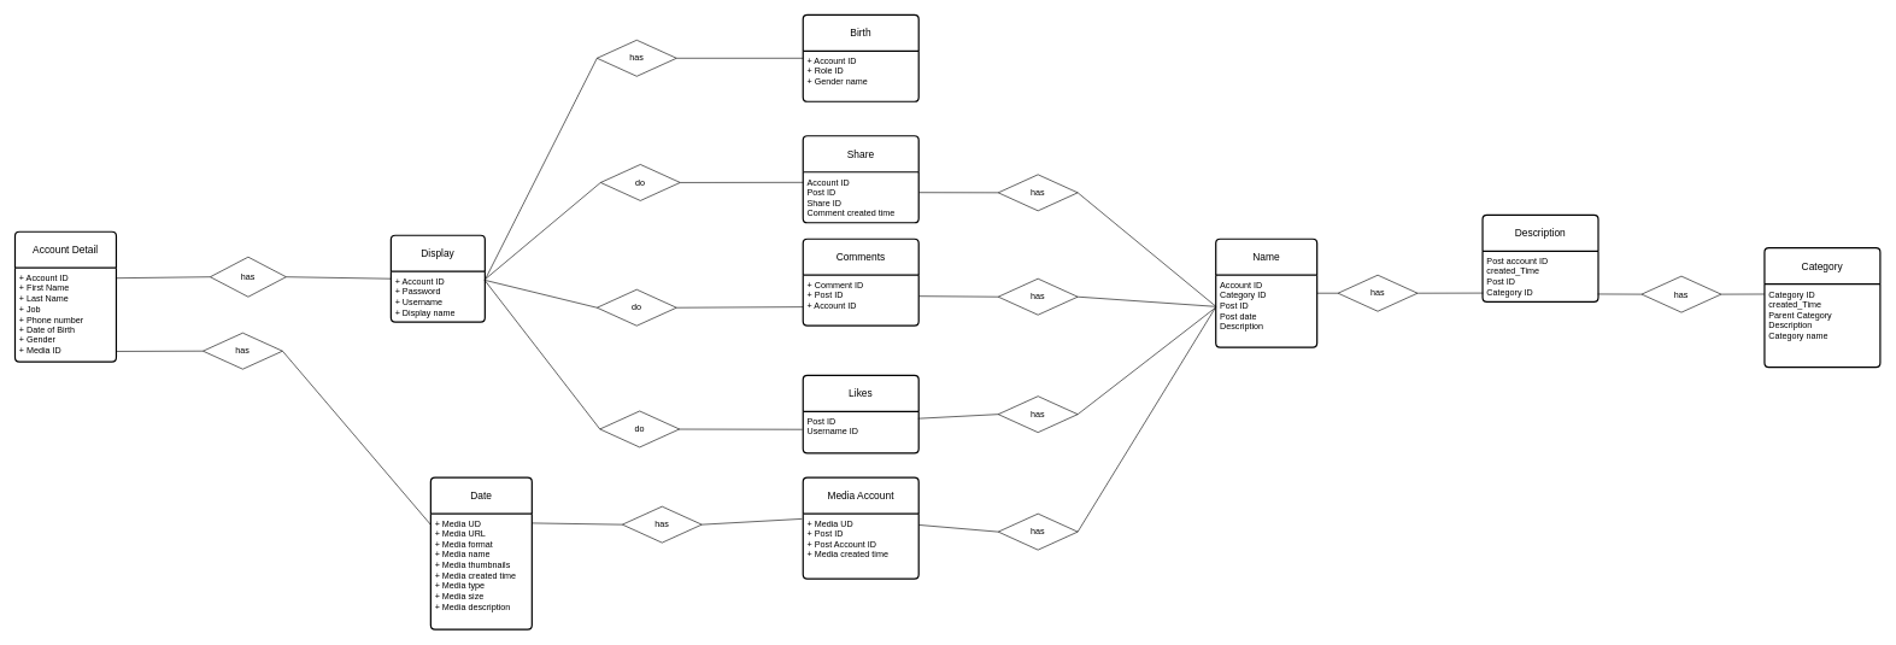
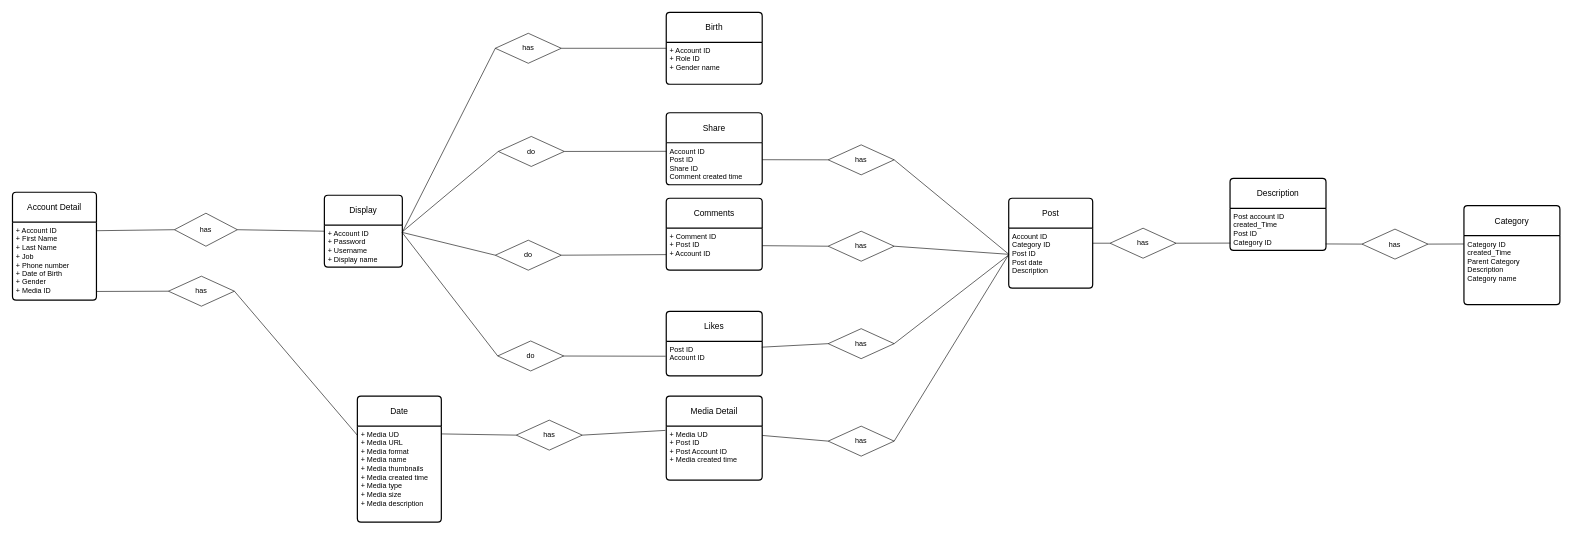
  <mxCell id="0" />
  <mxCell id="1" parent="0" />
  <mxCell id="2" value="Date" style="swimlane;childLayout=stackLayout;horizontal=1;startSize=50;horizontalStack=0;rounded=1;fontSize=14;fontStyle=0;strokeWidth=2;resizeParent=0;resizeLast=1;shadow=0;dashed=0;align=center;arcSize=4;whiteSpace=wrap;html=1;" vertex="1" parent="1"><mxGeometry x="595" y="660" width="140" height="210" as="geometry" /></mxCell>
  <mxCell id="3" value="+ Media UD&lt;br&gt;+ Media URL&lt;br&gt;+ Media format&lt;br&gt;+ Media name&lt;br&gt;+ Media thumbnails&lt;br&gt;+ Media created time&lt;br&gt;+ Media type&lt;br&gt;+ Media size&lt;br&gt;+ Media description" style="align=left;strokeColor=none;fillColor=none;spacingLeft=4;fontSize=12;verticalAlign=top;resizable=0;rotatable=0;part=1;html=1;" vertex="1" parent="2"><mxGeometry y="50" width="140" height="160" as="geometry" /></mxCell>
  <mxCell id="4" value="Birth" style="swimlane;childLayout=stackLayout;horizontal=1;startSize=50;horizontalStack=0;rounded=1;fontSize=14;fontStyle=0;strokeWidth=2;resizeParent=0;resizeLast=1;shadow=0;dashed=0;align=center;arcSize=4;whiteSpace=wrap;html=1;" vertex="1" parent="1"><mxGeometry x="1110" y="20" width="160" height="120" as="geometry" /></mxCell>
  <mxCell id="5" value="+ Account ID&lt;br&gt;+ Role ID&lt;br&gt;+ Gender name" style="align=left;strokeColor=none;fillColor=none;spacingLeft=4;fontSize=12;verticalAlign=top;resizable=0;rotatable=0;part=1;html=1;" vertex="1" parent="4"><mxGeometry y="50" width="160" height="70" as="geometry" /></mxCell>
  <mxCell id="6" value="Account Detail" style="swimlane;childLayout=stackLayout;horizontal=1;startSize=50;horizontalStack=0;rounded=1;fontSize=14;fontStyle=0;strokeWidth=2;resizeParent=0;resizeLast=1;shadow=0;dashed=0;align=center;arcSize=4;whiteSpace=wrap;html=1;" vertex="1" parent="1"><mxGeometry x="20" y="320" width="140" height="180" as="geometry"><mxRectangle x="-40" y="30" width="90" height="50" as="alternateBounds" /></mxGeometry></mxCell>
  <mxCell id="7" value="+ Account ID&lt;br&gt;+ First Name&lt;br&gt;+ Last Name&lt;br&gt;+ Job&lt;br&gt;+ Phone number&lt;br&gt;+ Date of Birth&lt;br&gt;+ Gender&lt;br&gt;+ Media ID" style="align=left;strokeColor=none;fillColor=none;spacingLeft=4;fontSize=12;verticalAlign=top;resizable=0;rotatable=0;part=1;html=1;" vertex="1" parent="6"><mxGeometry y="50" width="140" height="130" as="geometry" /></mxCell>
  <mxCell id="8" value="Display" style="swimlane;childLayout=stackLayout;horizontal=1;startSize=50;horizontalStack=0;rounded=1;fontSize=14;fontStyle=0;strokeWidth=2;resizeParent=0;resizeLast=1;shadow=0;dashed=0;align=center;arcSize=4;whiteSpace=wrap;html=1;" vertex="1" parent="1"><mxGeometry x="540" y="325" width="130" height="120" as="geometry" /></mxCell>
  <mxCell id="9" value="+ Account ID&lt;br&gt;+ Password&lt;br&gt;+ Username&lt;br&gt;+ Display name" style="align=left;strokeColor=none;fillColor=none;spacingLeft=4;fontSize=12;verticalAlign=top;resizable=0;rotatable=0;part=1;html=1;" vertex="1" parent="8"><mxGeometry y="50" width="130" height="70" as="geometry" /></mxCell>
  <mxCell id="10" style="rounded=0;orthogonalLoop=1;jettySize=auto;html=1;entryX=0;entryY=0.5;entryDx=0;entryDy=0;endArrow=none;endFill=0;exitX=1;exitY=0.5;exitDx=0;exitDy=0;" edge="1" parent="1" source="11" target="4"><mxGeometry relative="1" as="geometry" /></mxCell>
  <mxCell id="11" value="has" style="shape=rhombus;perimeter=rhombusPerimeter;whiteSpace=wrap;html=1;align=center;" vertex="1" parent="1"><mxGeometry x="825" y="55" width="110" height="50" as="geometry" /></mxCell>
  <mxCell id="12" style="rounded=0;orthogonalLoop=1;jettySize=auto;html=1;entryX=0;entryY=0.5;entryDx=0;entryDy=0;endArrow=none;endFill=0;exitX=0.997;exitY=0.177;exitDx=0;exitDy=0;exitPerimeter=0;" edge="1" parent="1" source="9" target="11"><mxGeometry relative="1" as="geometry"><mxPoint x="690" y="350" as="sourcePoint" /></mxGeometry></mxCell>
- <mxCell id="13" value="Media Account" style="swimlane;childLayout=stackLayout;horizontal=1;startSize=50;horizontalStack=0;rounded=1;fontSize=14;fontStyle=0;strokeWidth=2;resizeParent=0;resizeLast=1;shadow=0;dashed=0;align=center;arcSize=4;whiteSpace=wrap;html=1;" vertex="1" parent="1"><mxGeometry x="1110" y="660" width="160" height="140" as="geometry" /></mxCell>
+ <mxCell id="13" value="Media Detail" style="swimlane;childLayout=stackLayout;horizontal=1;startSize=50;horizontalStack=0;rounded=1;fontSize=14;fontStyle=0;strokeWidth=2;resizeParent=0;resizeLast=1;shadow=0;dashed=0;align=center;arcSize=4;whiteSpace=wrap;html=1;" vertex="1" parent="1"><mxGeometry x="1110" y="660" width="160" height="140" as="geometry" /></mxCell>
  <mxCell id="14" value="+ Media UD&lt;br&gt;+ Post ID&lt;br&gt;+ Post Account ID&lt;br&gt;+ Media created time&lt;br&gt;" style="align=left;strokeColor=none;fillColor=none;spacingLeft=4;fontSize=12;verticalAlign=top;resizable=0;rotatable=0;part=1;html=1;" vertex="1" parent="13"><mxGeometry y="50" width="160" height="90" as="geometry" /></mxCell>
- <mxCell id="15" value="Name" style="swimlane;childLayout=stackLayout;horizontal=1;startSize=50;horizontalStack=0;rounded=1;fontSize=14;fontStyle=0;strokeWidth=2;resizeParent=0;resizeLast=1;shadow=0;dashed=0;align=center;arcSize=4;whiteSpace=wrap;html=1;" vertex="1" parent="1"><mxGeometry x="1681" y="330" width="140" height="150" as="geometry" /></mxCell>
+ <mxCell id="15" value="Post" style="swimlane;childLayout=stackLayout;horizontal=1;startSize=50;horizontalStack=0;rounded=1;fontSize=14;fontStyle=0;strokeWidth=2;resizeParent=0;resizeLast=1;shadow=0;dashed=0;align=center;arcSize=4;whiteSpace=wrap;html=1;" vertex="1" parent="1"><mxGeometry x="1681" y="330" width="140" height="150" as="geometry" /></mxCell>
  <mxCell id="16" value="Account ID&lt;br&gt;Category ID&lt;br&gt;Post ID&lt;br&gt;Post date&lt;br&gt;Description" style="align=left;strokeColor=none;fillColor=none;spacingLeft=4;fontSize=12;verticalAlign=top;resizable=0;rotatable=0;part=1;html=1;" vertex="1" parent="15"><mxGeometry y="50" width="140" height="100" as="geometry" /></mxCell>
  <mxCell id="17" value="Share" style="swimlane;childLayout=stackLayout;horizontal=1;startSize=50;horizontalStack=0;rounded=1;fontSize=14;fontStyle=0;strokeWidth=2;resizeParent=0;resizeLast=1;shadow=0;dashed=0;align=center;arcSize=4;whiteSpace=wrap;html=1;" vertex="1" parent="1"><mxGeometry x="1110" y="187.5" width="160" height="120" as="geometry" /></mxCell>
  <mxCell id="18" value="Account ID&lt;br&gt;Post ID&lt;br&gt;Share ID&lt;br&gt;Comment created time" style="align=left;strokeColor=none;fillColor=none;spacingLeft=4;fontSize=12;verticalAlign=top;resizable=0;rotatable=0;part=1;html=1;" vertex="1" parent="17"><mxGeometry y="50" width="160" height="70" as="geometry" /></mxCell>
  <mxCell id="19" value="Comments" style="swimlane;childLayout=stackLayout;horizontal=1;startSize=50;horizontalStack=0;rounded=1;fontSize=14;fontStyle=0;strokeWidth=2;resizeParent=0;resizeLast=1;shadow=0;dashed=0;align=center;arcSize=4;whiteSpace=wrap;html=1;" vertex="1" parent="1"><mxGeometry x="1110" y="330" width="160" height="120" as="geometry" /></mxCell>
  <mxCell id="20" value="+ Comment ID&lt;br&gt;+ Post ID&lt;br&gt;+ Account ID" style="align=left;strokeColor=none;fillColor=none;spacingLeft=4;fontSize=12;verticalAlign=top;resizable=0;rotatable=0;part=1;html=1;" vertex="1" parent="19"><mxGeometry y="50" width="160" height="70" as="geometry" /></mxCell>
  <mxCell id="21" value="Likes" style="swimlane;childLayout=stackLayout;horizontal=1;startSize=50;horizontalStack=0;rounded=1;fontSize=14;fontStyle=0;strokeWidth=2;resizeParent=0;resizeLast=1;shadow=0;dashed=0;align=center;arcSize=4;whiteSpace=wrap;html=1;" vertex="1" parent="1"><mxGeometry x="1110" y="518.75" width="160" height="107.5" as="geometry" /></mxCell>
- <mxCell id="22" value="Post ID&lt;br&gt;Username ID" style="align=left;strokeColor=none;fillColor=none;spacingLeft=4;fontSize=12;verticalAlign=top;resizable=0;rotatable=0;part=1;html=1;" vertex="1" parent="21"><mxGeometry y="50" width="160" height="57.5" as="geometry" /></mxCell>
+ <mxCell id="22" value="Post ID&lt;br&gt;Account ID" style="align=left;strokeColor=none;fillColor=none;spacingLeft=4;fontSize=12;verticalAlign=top;resizable=0;rotatable=0;part=1;html=1;" vertex="1" parent="21"><mxGeometry y="50" width="160" height="57.5" as="geometry" /></mxCell>
  <mxCell id="23" value="Description" style="swimlane;childLayout=stackLayout;horizontal=1;startSize=50;horizontalStack=0;rounded=1;fontSize=14;fontStyle=0;strokeWidth=2;resizeParent=0;resizeLast=1;shadow=0;dashed=0;align=center;arcSize=4;whiteSpace=wrap;html=1;" vertex="1" parent="1"><mxGeometry x="2050" y="297" width="160" height="120" as="geometry" /></mxCell>
  <mxCell id="24" value="Post account ID&lt;br&gt;created_Time&lt;br&gt;Post ID&lt;br&gt;Category ID" style="align=left;strokeColor=none;fillColor=none;spacingLeft=4;fontSize=12;verticalAlign=top;resizable=0;rotatable=0;part=1;html=1;" vertex="1" parent="23"><mxGeometry y="50" width="160" height="70" as="geometry" /></mxCell>
  <mxCell id="25" value="Category" style="swimlane;childLayout=stackLayout;horizontal=1;startSize=50;horizontalStack=0;rounded=1;fontSize=14;fontStyle=0;strokeWidth=2;resizeParent=0;resizeLast=1;shadow=0;dashed=0;align=center;arcSize=4;whiteSpace=wrap;html=1;" vertex="1" parent="1"><mxGeometry x="2440" y="342.5" width="160" height="165" as="geometry" /></mxCell>
  <mxCell id="26" value="Category ID&lt;br&gt;created_Time&lt;br&gt;Parent Category&lt;br&gt;Description&lt;br&gt;Category name" style="align=left;strokeColor=none;fillColor=none;spacingLeft=4;fontSize=12;verticalAlign=top;resizable=0;rotatable=0;part=1;html=1;" vertex="1" parent="25"><mxGeometry y="50" width="160" height="115" as="geometry" /></mxCell>
  <mxCell id="27" style="rounded=0;orthogonalLoop=1;jettySize=auto;html=1;entryX=0.994;entryY=0.109;entryDx=0;entryDy=0;entryPerimeter=0;endArrow=none;endFill=0;exitX=0;exitY=0.5;exitDx=0;exitDy=0;" edge="1" parent="1" source="28" target="7"><mxGeometry relative="1" as="geometry" /></mxCell>
  <mxCell id="28" value="has" style="shape=rhombus;perimeter=rhombusPerimeter;whiteSpace=wrap;html=1;align=center;" vertex="1" parent="1"><mxGeometry x="290" y="355" width="105" height="55" as="geometry" /></mxCell>
  <mxCell id="29" style="rounded=0;orthogonalLoop=1;jettySize=auto;html=1;entryX=1;entryY=0.5;entryDx=0;entryDy=0;endArrow=none;endFill=0;exitX=0;exitY=0.5;exitDx=0;exitDy=0;" edge="1" parent="1" source="8" target="28"><mxGeometry relative="1" as="geometry"><mxPoint x="680" y="70" as="sourcePoint" /><mxPoint x="499" y="144" as="targetPoint" /></mxGeometry></mxCell>
  <mxCell id="30" style="rounded=0;orthogonalLoop=1;jettySize=auto;html=1;entryX=-0.001;entryY=0.094;entryDx=0;entryDy=0;endArrow=none;endFill=0;exitX=1;exitY=0.5;exitDx=0;exitDy=0;entryPerimeter=0;" edge="1" parent="1" source="31" target="3"><mxGeometry relative="1" as="geometry"><mxPoint x="700" y="125" as="targetPoint" /></mxGeometry></mxCell>
  <mxCell id="31" value="has" style="shape=rhombus;perimeter=rhombusPerimeter;whiteSpace=wrap;html=1;align=center;" vertex="1" parent="1"><mxGeometry x="280" y="460" width="110" height="50" as="geometry" /></mxCell>
  <mxCell id="32" style="rounded=0;orthogonalLoop=1;jettySize=auto;html=1;entryX=0;entryY=0.5;entryDx=0;entryDy=0;endArrow=none;endFill=0;exitX=1;exitY=0.888;exitDx=0;exitDy=0;exitPerimeter=0;" edge="1" parent="1" target="31" source="7"><mxGeometry relative="1" as="geometry"><mxPoint x="507" y="115" as="sourcePoint" /></mxGeometry></mxCell>
  <mxCell id="33" style="rounded=0;orthogonalLoop=1;jettySize=auto;html=1;entryX=-0.009;entryY=0.079;entryDx=0;entryDy=0;endArrow=none;endFill=0;exitX=1;exitY=0.5;exitDx=0;exitDy=0;entryPerimeter=0;" edge="1" parent="1" source="34" target="14"><mxGeometry relative="1" as="geometry"><mxPoint x="940" y="605" as="targetPoint" /></mxGeometry></mxCell>
  <mxCell id="34" value="has" style="shape=rhombus;perimeter=rhombusPerimeter;whiteSpace=wrap;html=1;align=center;" vertex="1" parent="1"><mxGeometry x="860" y="700" width="110" height="50" as="geometry" /></mxCell>
  <mxCell id="35" style="rounded=0;orthogonalLoop=1;jettySize=auto;html=1;entryX=0;entryY=0.5;entryDx=0;entryDy=0;endArrow=none;endFill=0;exitX=0.999;exitY=0.081;exitDx=0;exitDy=0;exitPerimeter=0;" edge="1" parent="1" target="34" source="3"><mxGeometry relative="1" as="geometry"><mxPoint x="650" y="520" as="sourcePoint" /></mxGeometry></mxCell>
  <mxCell id="36" style="rounded=0;orthogonalLoop=1;jettySize=auto;html=1;endArrow=none;endFill=0;exitX=0;exitY=0.5;exitDx=0;exitDy=0;entryX=0.997;entryY=0.161;entryDx=0;entryDy=0;entryPerimeter=0;" edge="1" parent="1" target="9" source="50"><mxGeometry relative="1" as="geometry"><mxPoint x="720" y="100" as="sourcePoint" /><mxPoint x="690" y="410" as="targetPoint" /></mxGeometry></mxCell>
  <mxCell id="37" style="rounded=0;orthogonalLoop=1;jettySize=auto;html=1;entryX=-0.006;entryY=0.429;entryDx=0;entryDy=0;endArrow=none;endFill=0;entryPerimeter=0;exitX=0.995;exitY=0.502;exitDx=0;exitDy=0;exitPerimeter=0;" edge="1" parent="1" source="38" target="22"><mxGeometry relative="1" as="geometry"><mxPoint x="1035" y="70" as="targetPoint" /><mxPoint x="950" y="593" as="sourcePoint" /></mxGeometry></mxCell>
  <mxCell id="38" value="do" style="shape=rhombus;perimeter=rhombusPerimeter;whiteSpace=wrap;html=1;align=center;" vertex="1" parent="1"><mxGeometry x="829" y="568" width="110" height="50" as="geometry" /></mxCell>
  <mxCell id="39" style="rounded=0;orthogonalLoop=1;jettySize=auto;html=1;entryX=0;entryY=0.5;entryDx=0;entryDy=0;endArrow=none;endFill=0;exitX=0.999;exitY=0.177;exitDx=0;exitDy=0;exitPerimeter=0;" edge="1" parent="1" target="38" source="9"><mxGeometry relative="1" as="geometry"><mxPoint x="750" y="90" as="sourcePoint" /></mxGeometry></mxCell>
  <mxCell id="40" style="rounded=0;orthogonalLoop=1;jettySize=auto;html=1;endArrow=none;endFill=0;exitX=1;exitY=0.5;exitDx=0;exitDy=0;entryX=0.004;entryY=0.826;entryDx=0;entryDy=0;entryPerimeter=0;" edge="1" parent="1" source="41" target="24"><mxGeometry relative="1" as="geometry"><mxPoint x="2040" y="405" as="targetPoint" /></mxGeometry></mxCell>
  <mxCell id="41" value="has" style="shape=rhombus;perimeter=rhombusPerimeter;whiteSpace=wrap;html=1;align=center;" vertex="1" parent="1"><mxGeometry x="1850" y="380" width="110" height="50" as="geometry" /></mxCell>
  <mxCell id="42" style="rounded=0;orthogonalLoop=1;jettySize=auto;html=1;entryX=0;entryY=0.5;entryDx=0;entryDy=0;endArrow=none;endFill=0;exitX=1;exitY=0.25;exitDx=0;exitDy=0;" edge="1" parent="1" target="41" source="16"><mxGeometry relative="1" as="geometry"><mxPoint x="1087.5" y="240" as="sourcePoint" /></mxGeometry></mxCell>
  <mxCell id="43" style="rounded=0;orthogonalLoop=1;jettySize=auto;html=1;endArrow=none;endFill=0;exitX=1;exitY=0.5;exitDx=0;exitDy=0;entryX=-0.001;entryY=0.12;entryDx=0;entryDy=0;entryPerimeter=0;" edge="1" parent="1" source="44" target="26"><mxGeometry relative="1" as="geometry"><mxPoint x="2470" y="410" as="targetPoint" /></mxGeometry></mxCell>
  <mxCell id="44" value="has" style="shape=rhombus;perimeter=rhombusPerimeter;whiteSpace=wrap;html=1;align=center;" vertex="1" parent="1"><mxGeometry x="2270" y="381.5" width="110" height="50" as="geometry" /></mxCell>
  <mxCell id="45" style="rounded=0;orthogonalLoop=1;jettySize=auto;html=1;endArrow=none;endFill=0;exitX=0.996;exitY=0.846;exitDx=0;exitDy=0;exitPerimeter=0;entryX=0;entryY=0.5;entryDx=0;entryDy=0;" edge="1" parent="1" target="44" source="24"><mxGeometry relative="1" as="geometry"><mxPoint x="1520" y="220" as="sourcePoint" /><mxPoint x="2300" y="408" as="targetPoint" /></mxGeometry></mxCell>
  <mxCell id="46" style="rounded=0;orthogonalLoop=1;jettySize=auto;html=1;entryX=0;entryY=0.44;entryDx=0;entryDy=0;endArrow=none;endFill=0;exitX=1;exitY=0.5;exitDx=0;exitDy=0;entryPerimeter=0;" edge="1" parent="1" source="47" target="16"><mxGeometry relative="1" as="geometry"><mxPoint x="1125" y="370" as="targetPoint" /></mxGeometry></mxCell>
  <mxCell id="47" value="has" style="shape=rhombus;perimeter=rhombusPerimeter;whiteSpace=wrap;html=1;align=center;" vertex="1" parent="1"><mxGeometry x="1380" y="710" width="110" height="50" as="geometry" /></mxCell>
  <mxCell id="48" style="rounded=0;orthogonalLoop=1;jettySize=auto;html=1;entryX=0;entryY=0.5;entryDx=0;entryDy=0;endArrow=none;endFill=0;exitX=0.999;exitY=0.172;exitDx=0;exitDy=0;exitPerimeter=0;" edge="1" parent="1" target="47" source="14"><mxGeometry relative="1" as="geometry"><mxPoint x="840" y="390" as="sourcePoint" /></mxGeometry></mxCell>
  <mxCell id="49" style="rounded=0;orthogonalLoop=1;jettySize=auto;html=1;entryX=0.002;entryY=0.204;entryDx=0;entryDy=0;endArrow=none;endFill=0;entryPerimeter=0;exitX=1;exitY=0.5;exitDx=0;exitDy=0;" edge="1" parent="1" source="50" target="18"><mxGeometry relative="1" as="geometry"><mxPoint x="470" y="-80" as="targetPoint" /><mxPoint x="940" y="252" as="sourcePoint" /></mxGeometry></mxCell>
  <mxCell id="50" value="do" style="shape=rhombus;perimeter=rhombusPerimeter;whiteSpace=wrap;html=1;align=center;" vertex="1" parent="1"><mxGeometry x="830" y="227" width="110" height="50" as="geometry" /></mxCell>
  <mxCell id="51" style="rounded=0;orthogonalLoop=1;jettySize=auto;html=1;endArrow=none;endFill=0;exitX=1;exitY=0.5;exitDx=0;exitDy=0;entryX=0.002;entryY=0.435;entryDx=0;entryDy=0;entryPerimeter=0;" edge="1" parent="1" source="52" target="16"><mxGeometry relative="1" as="geometry"><mxPoint x="940" y="310" as="targetPoint" /></mxGeometry></mxCell>
  <mxCell id="52" value="has" style="shape=rhombus;perimeter=rhombusPerimeter;whiteSpace=wrap;html=1;align=center;" vertex="1" parent="1"><mxGeometry x="1380" y="241" width="110" height="50" as="geometry" /></mxCell>
  <mxCell id="53" style="rounded=0;orthogonalLoop=1;jettySize=auto;html=1;endArrow=none;endFill=0;exitX=1;exitY=0.404;exitDx=0;exitDy=0;exitPerimeter=0;entryX=0;entryY=0.5;entryDx=0;entryDy=0;" edge="1" parent="1" target="52" source="18"><mxGeometry relative="1" as="geometry"><mxPoint x="1280" y="270" as="sourcePoint" /><mxPoint x="1360" y="266" as="targetPoint" /></mxGeometry></mxCell>
  <mxCell id="54" style="rounded=0;orthogonalLoop=1;jettySize=auto;html=1;endArrow=none;endFill=0;exitX=1;exitY=0.5;exitDx=0;exitDy=0;entryX=0;entryY=0.435;entryDx=0;entryDy=0;entryPerimeter=0;" edge="1" parent="1" source="55" target="16"><mxGeometry relative="1" as="geometry"><mxPoint x="910" y="170" as="targetPoint" /></mxGeometry></mxCell>
  <mxCell id="55" value="has" style="shape=rhombus;perimeter=rhombusPerimeter;whiteSpace=wrap;html=1;align=center;" vertex="1" parent="1"><mxGeometry x="1380" y="385" width="110" height="50" as="geometry" /></mxCell>
  <mxCell id="56" style="rounded=0;orthogonalLoop=1;jettySize=auto;html=1;entryX=0;entryY=0.5;entryDx=0;entryDy=0;endArrow=none;endFill=0;exitX=1;exitY=0.416;exitDx=0;exitDy=0;exitPerimeter=0;" edge="1" parent="1" target="55" source="20"><mxGeometry relative="1" as="geometry"><mxPoint x="910" y="-240" as="sourcePoint" /></mxGeometry></mxCell>
  <mxCell id="57" style="rounded=0;orthogonalLoop=1;jettySize=auto;html=1;entryX=0.001;entryY=0.445;entryDx=0;entryDy=0;endArrow=none;endFill=0;exitX=1;exitY=0.5;exitDx=0;exitDy=0;entryPerimeter=0;" edge="1" parent="1" source="58" target="16"><mxGeometry relative="1" as="geometry"><mxPoint x="1580" y="317.5" as="targetPoint" /></mxGeometry></mxCell>
  <mxCell id="58" value="has" style="shape=rhombus;perimeter=rhombusPerimeter;whiteSpace=wrap;html=1;align=center;" vertex="1" parent="1"><mxGeometry x="1380" y="547.5" width="110" height="50" as="geometry" /></mxCell>
  <mxCell id="59" style="rounded=0;orthogonalLoop=1;jettySize=auto;html=1;entryX=0;entryY=0.5;entryDx=0;entryDy=0;endArrow=none;endFill=0;exitX=0.995;exitY=0.167;exitDx=0;exitDy=0;exitPerimeter=0;" edge="1" parent="1" target="58" source="22"><mxGeometry relative="1" as="geometry"><mxPoint x="1355" y="240" as="sourcePoint" /></mxGeometry></mxCell>
  <mxCell id="60" style="rounded=0;orthogonalLoop=1;jettySize=auto;html=1;entryX=-0.001;entryY=0.629;entryDx=0;entryDy=0;endArrow=none;endFill=0;exitX=1;exitY=0.5;exitDx=0;exitDy=0;entryPerimeter=0;" edge="1" parent="1" source="61" target="20"><mxGeometry relative="1" as="geometry"><mxPoint x="1010" y="390" as="targetPoint" /></mxGeometry></mxCell>
  <mxCell id="61" value="do" style="shape=rhombus;perimeter=rhombusPerimeter;whiteSpace=wrap;html=1;align=center;" vertex="1" parent="1"><mxGeometry x="825" y="400" width="110" height="50" as="geometry" /></mxCell>
  <mxCell id="62" style="rounded=0;orthogonalLoop=1;jettySize=auto;html=1;entryX=0;entryY=0.5;entryDx=0;entryDy=0;endArrow=none;endFill=0;exitX=0.996;exitY=0.17;exitDx=0;exitDy=0;exitPerimeter=0;" edge="1" parent="1" target="61" source="9"><mxGeometry relative="1" as="geometry"><mxPoint x="690" y="410" as="sourcePoint" /></mxGeometry></mxCell>
